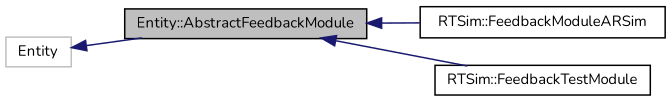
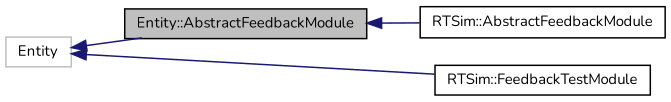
  digraph {
    fontname=Nunito
    rankdir=LR
    node [color=black fillcolor=white fontname=Nunito fontsize=10 shape=record style=filled]
    edge [color=midnightblue dir=back fontname=Nunito fontsize=10 labelfontname=Helvetica labelfontsize=10 style=solid]
    n1 [fillcolor=grey75 fontcolor=black height=0.2 label="Entity::AbstractFeedbackModule" width=0.4]
-   n2 [height=0.2 label="RTSim::FeedbackModuleARSim" width=0.4]
+   n2 [height=0.2 label="RTSim::AbstractFeedbackModule" width=0.4]
    n3 [height=0.2 label="RTSim::FeedbackTestModule" width=0.4]
    n4 [color=grey75 height=0.2 label=Entity width=0.4]
    n1 -> n2
-   n1 -> n3
+   n4 -> n3
    n4 -> n1
  }
